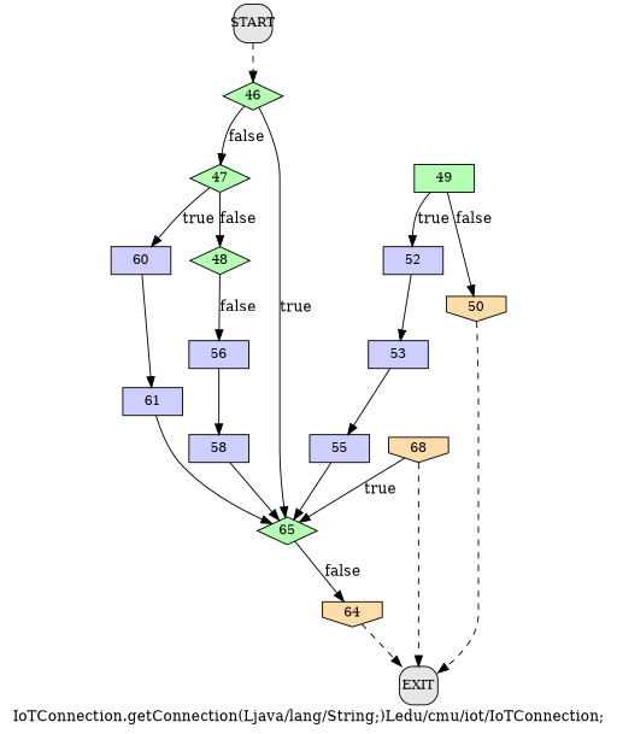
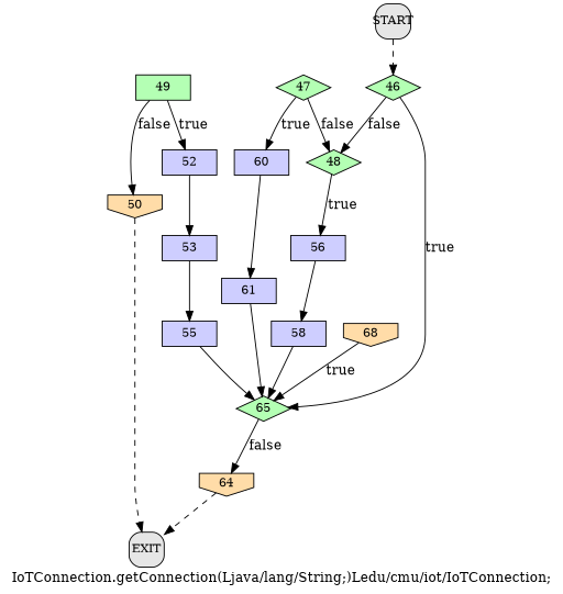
  digraph {
    label="IoTConnection.getConnection(Ljava/lang/String;)Ledu/cmu/iot/IoTConnection;"
    node [fillcolor="#CECEFF" fixedsize=true fontsize=12 shape=box style=filled]
    edge [style=solid]
    n1 [fillcolor="#B4FFB4" height=0.36 label=46 shape=diamond width=0.78]
    n2 [fillcolor="#B4FFB4" height=0.36 label=47 shape=diamond width=0.78]
    n3 [fillcolor="#B4FFB4" height=0.36 label=65 shape=diamond width=0.78]
    n4 [fillcolor="#B4FFB4" height=0.36 label=48 shape=diamond width=0.78]
    n5 [height=0.36 label=60 width=0.78]
    n6 [fillcolor="#FFDCA8" height=0.36 label=64 shape=invhouse width=0.78]
    n7 [height=0.36 label=56 width=0.78]
    n8 [height=0.36 label=61 width=0.78]
    n9 [fillcolor="#B4FFB4" height=0.36 label=49 width=0.78]
    n10 [fillcolor="#FFDCA8" height=0.36 label=50 shape=invhouse width=0.78]
    n11 [height=0.36 label=52 width=0.78]
    n12 [height=0.36 label=58 width=0.78]
    n13 [fillcolor="#E6E6E6" height=0.5 label=EXIT style="filled, rounded" width=0.5]
    n14 [height=0.36 label=53 width=0.78]
    n15 [height=0.36 label=55 width=0.78]
    n16 [fillcolor="#FFDCA8" height=0.36 label=68 shape=invhouse width=0.78]
    n17 [fillcolor="#E6E6E6" height=0.5 label=START style="filled, rounded" width=0.5]
-   n1 -> n2 [label=false]
+   n1 -> n4 [label=false]
    n1 -> n3 [label=true]
    n2 -> n4 [label=false]
    n2 -> n5 [label=true]
    n3 -> n6 [label=false]
-   n4 -> n7 [label=false]
+   n4 -> n7 [label=true]
    n5 -> n8
    n6 -> n13 [style=dashed]
    n7 -> n12
    n8 -> n3
    n9 -> n10 [label=false]
    n9 -> n11 [label=true]
    n10 -> n13 [style=dashed]
    n11 -> n14
    n12 -> n3
    n14 -> n15
    n15 -> n3
    n16 -> n3 [label=true]
-   n16 -> n13 [style=dashed]
    n17 -> n1 [style=dashed]
  }
